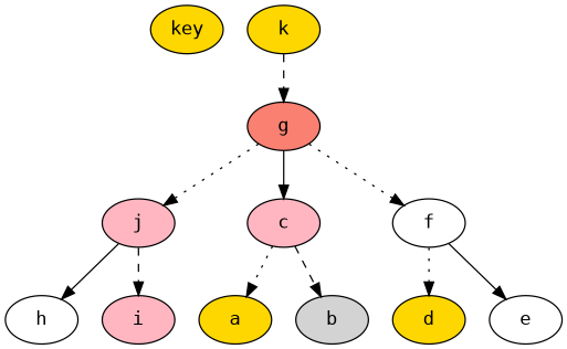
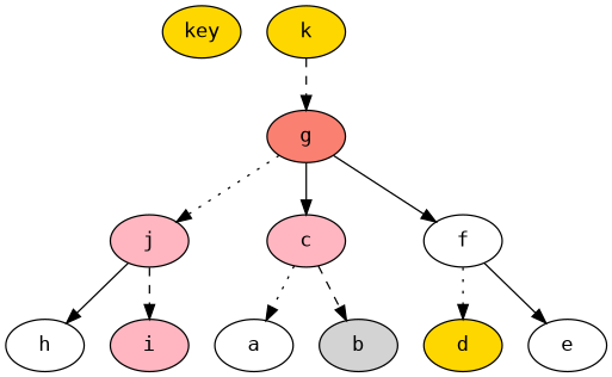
  digraph {
    fontname="DejaVu Sans Mono"
    node [fillcolor=gold fontname="DejaVu Sans Mono" style=filled]
    edge [fontname="DejaVu Sans Mono" style=solid]
    key
    g [fillcolor=salmon]
    k
    j [fillcolor=lightpink]
    c [fillcolor=lightpink]
    f [fillcolor=white]
    h [fillcolor=white]
    i [fillcolor=lightpink]
-   a
+   a [fillcolor=white]
    b [fillcolor=lightgrey]
    d
    e [fillcolor=white]
    g -> j [style=dotted]
    g -> c
-   g -> f [style=dotted]
+   g -> f
    k -> g [style=dashed]
    j -> h
    j -> i [style=dashed]
    c -> a [style=dotted]
    c -> b [style=dashed]
    f -> d [style=dotted]
    f -> e
  }
